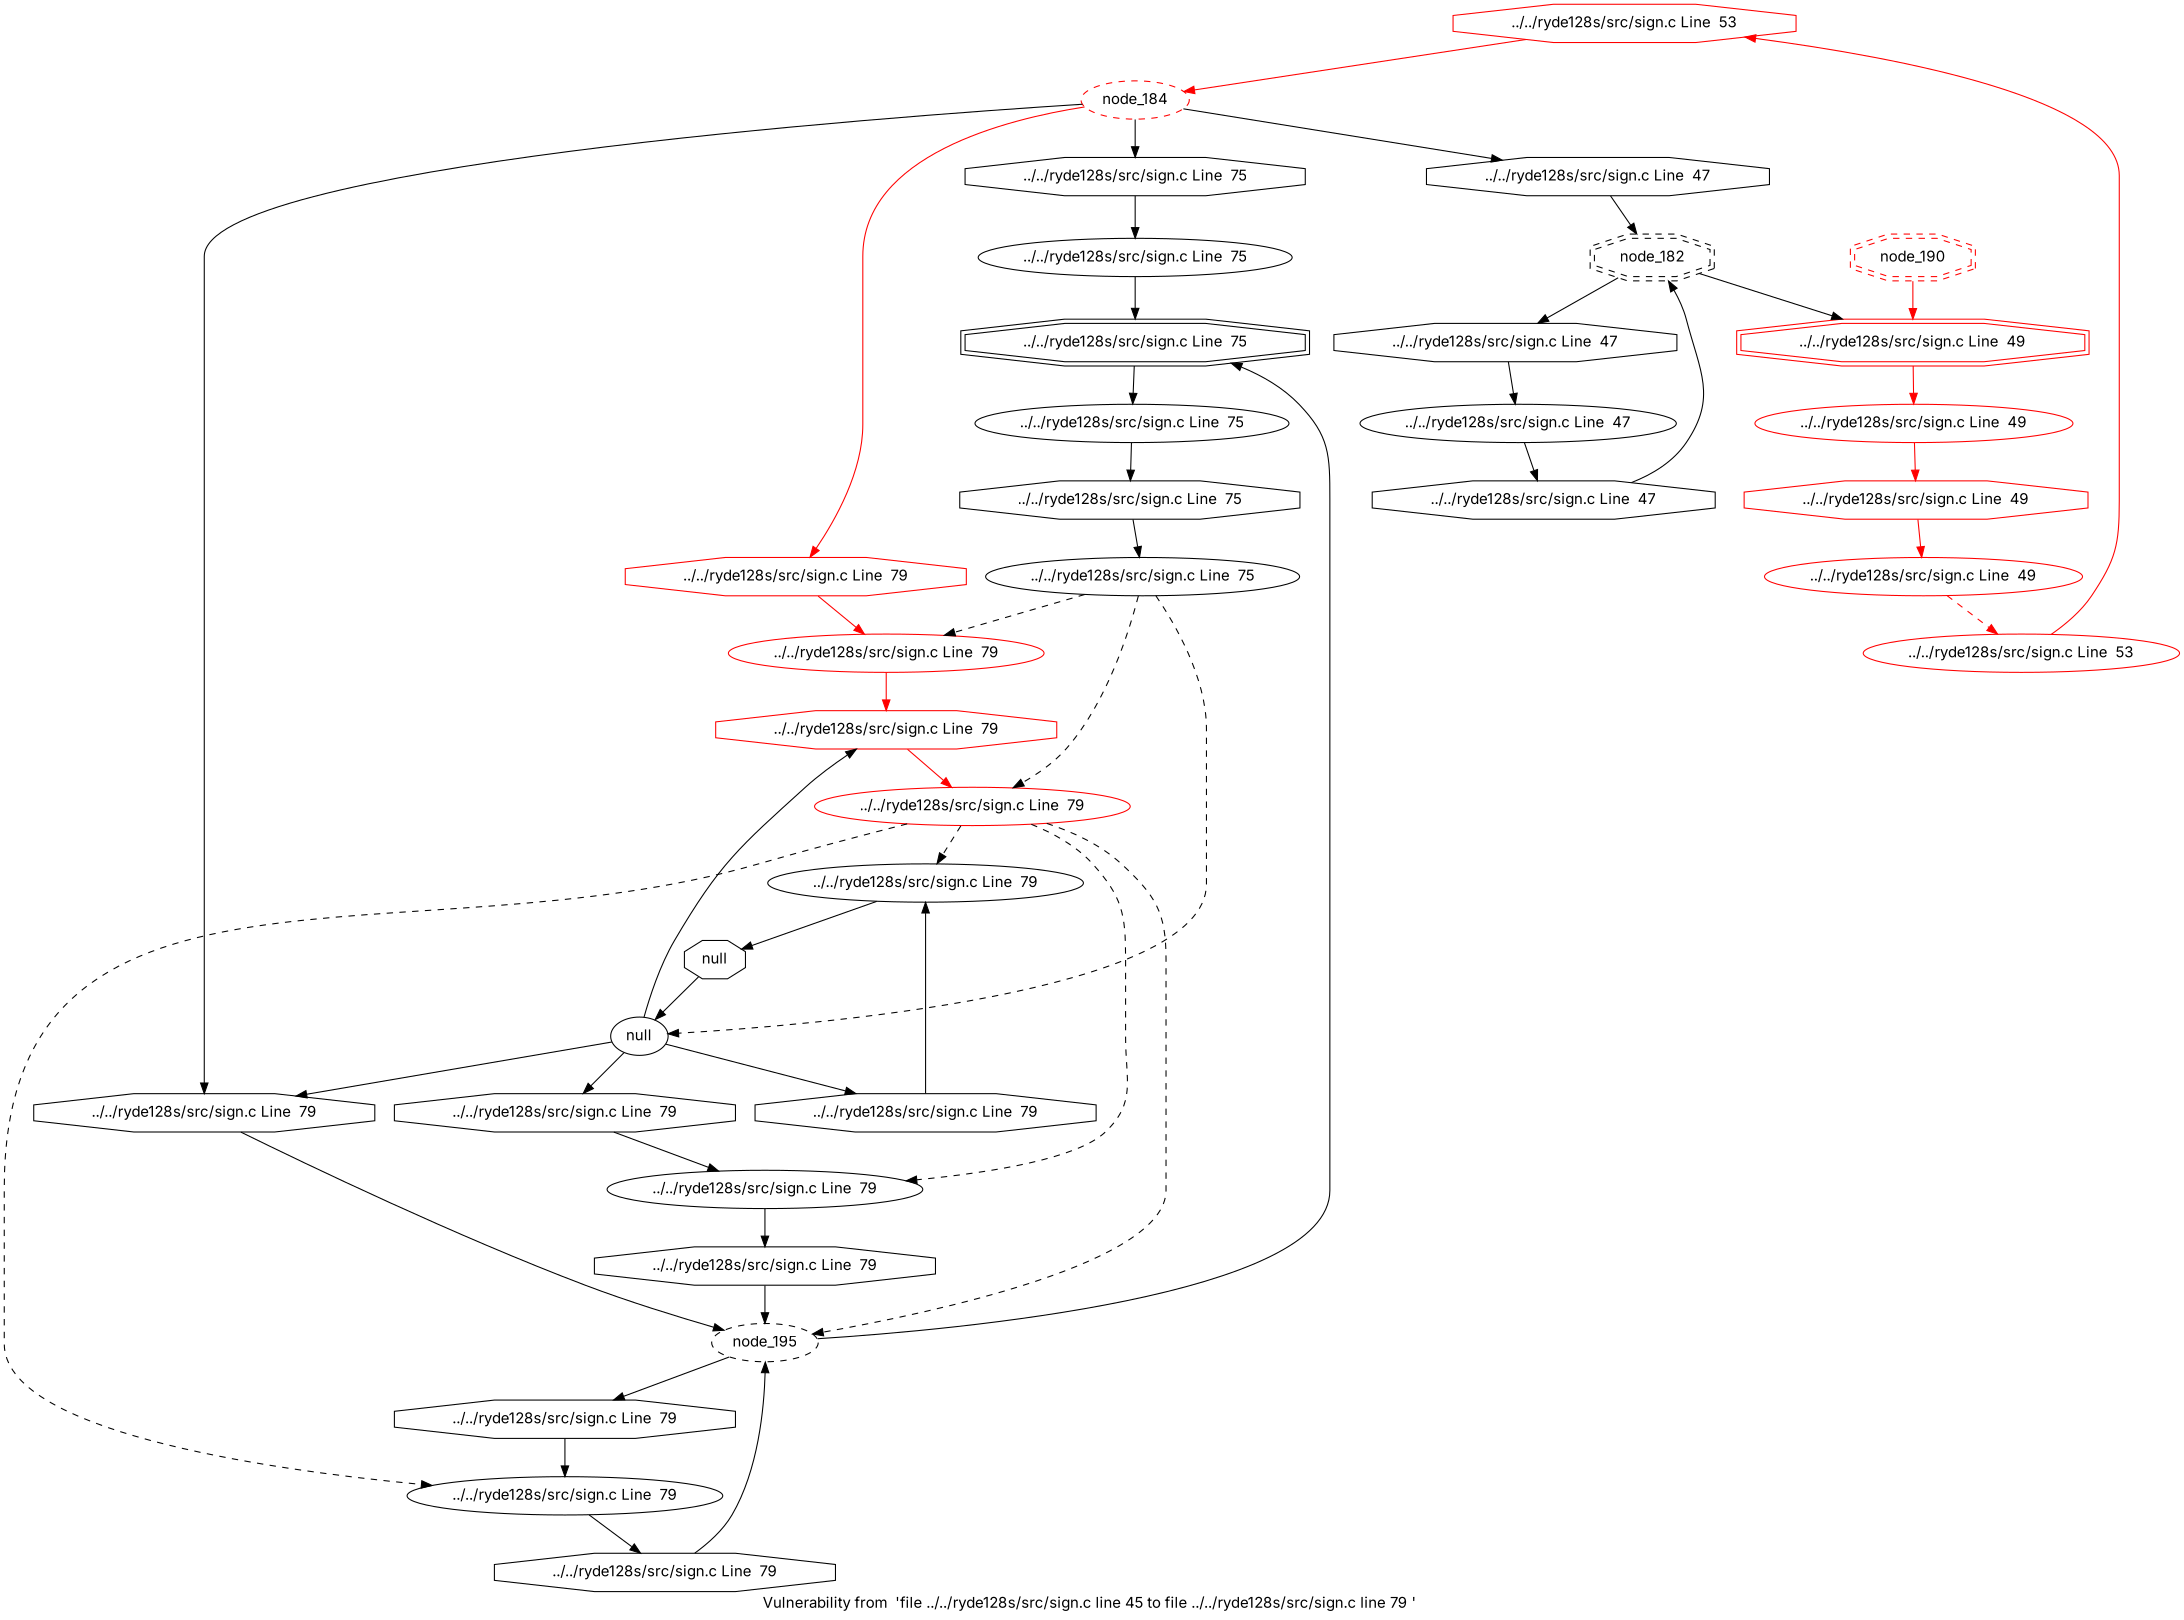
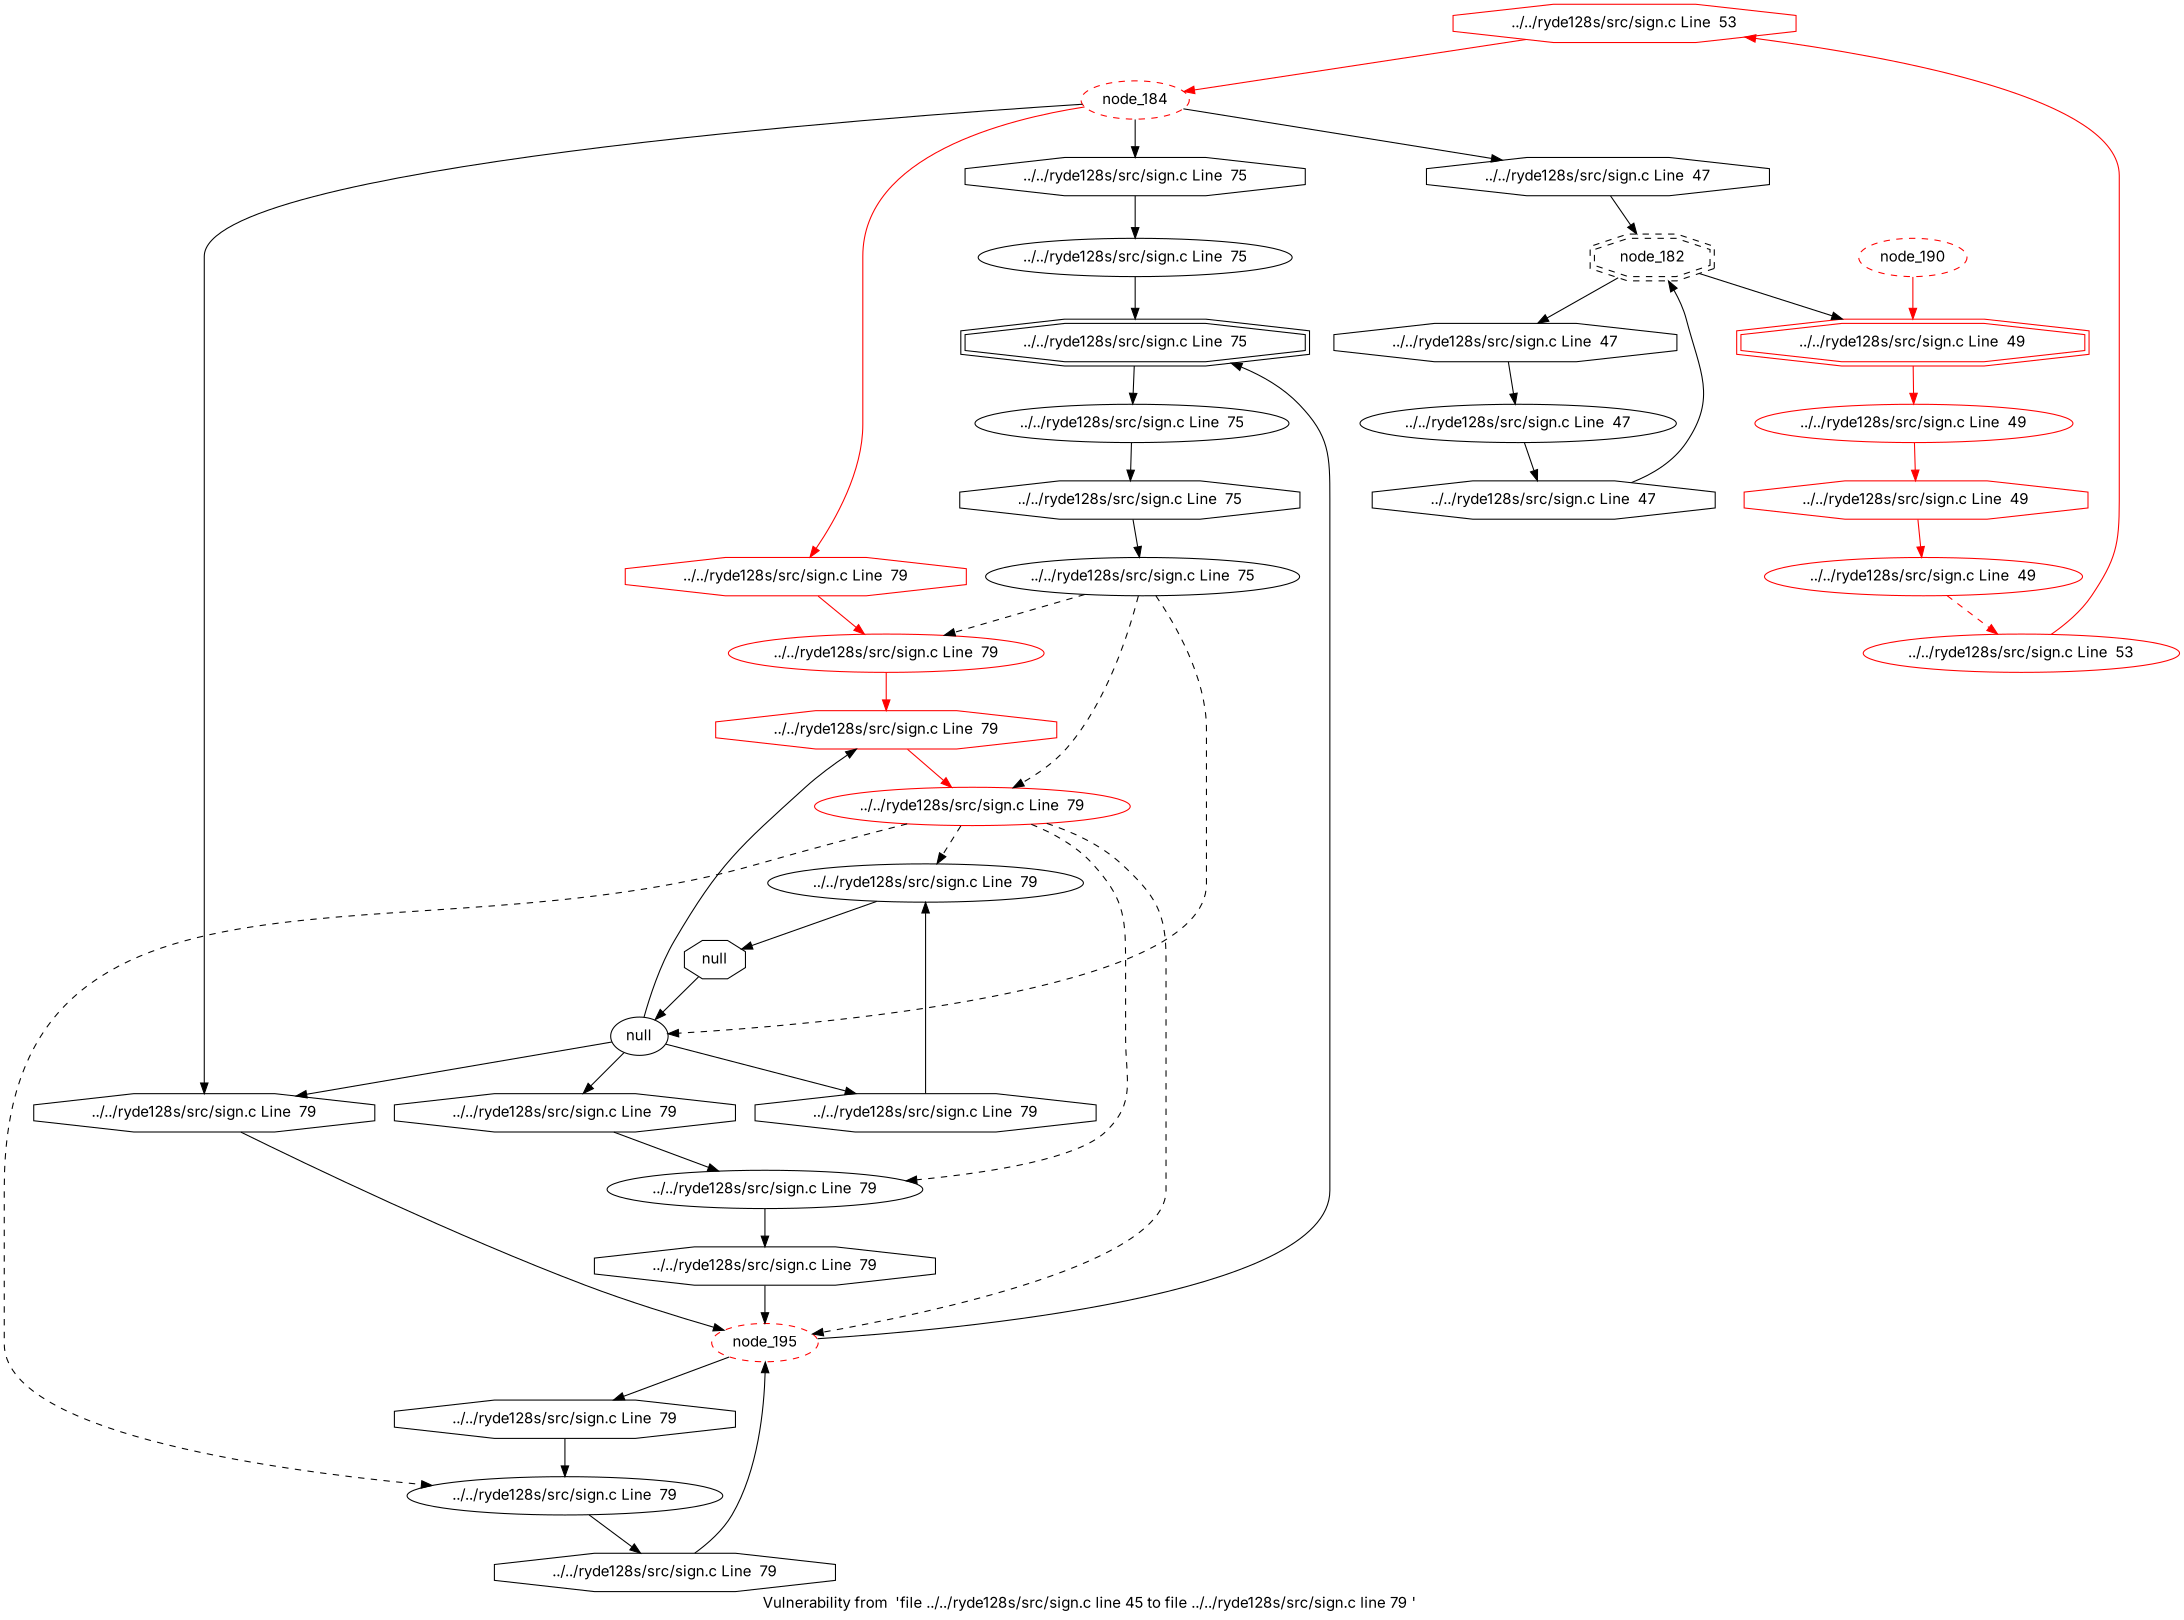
  digraph {
    fontname=Inter
    label="Vulnerability from  'file ../../ryde128s/src/sign.c line 45 to file ../../ryde128s/src/sign.c line 79 ' "
    node [fontname=Inter shape=octagon style=solid]
    edge [fontname=Inter]
    n1 [color=red label="../../ryde128s/src/sign.c Line  53"]
    node_184 [color=red shape=ellipse style=dashed]
    n3 [label="../../ryde128s/src/sign.c Line  75"]
    n4 [label="../../ryde128s/src/sign.c Line  79"]
    n5 [color=red label="../../ryde128s/src/sign.c Line  79"]
    n6 [label="../../ryde128s/src/sign.c Line  47"]
    n7 [label="../../ryde128s/src/sign.c Line  75" shape=ellipse]
-   node_195 [shape=ellipse style=dashed]
+   node_195 [shape=ellipse style=dashed color=red]
    n9 [color=red label="../../ryde128s/src/sign.c Line  79" shape=ellipse]
    node_182 [shape=doubleoctagon style=dashed]
    n11 [label="../../ryde128s/src/sign.c Line  75" shape=doubleoctagon]
    n12 [label="../../ryde128s/src/sign.c Line  79"]
    n13 [label="../../ryde128s/src/sign.c Line  75" shape=ellipse]
    n14 [label="../../ryde128s/src/sign.c Line  79" shape=ellipse]
    n15 [label="../../ryde128s/src/sign.c Line  75"]
    n16 [label="../../ryde128s/src/sign.c Line  79"]
    n17 [label="../../ryde128s/src/sign.c Line  75" shape=ellipse]
    n18 [label=null shape=ellipse]
    n19 [color=red label="../../ryde128s/src/sign.c Line  79" shape=ellipse]
    n20 [label="../../ryde128s/src/sign.c Line  79"]
    n21 [color=red label="../../ryde128s/src/sign.c Line  79"]
    n22 [label="../../ryde128s/src/sign.c Line  79"]
    n23 [label="../../ryde128s/src/sign.c Line  79" shape=ellipse]
    n24 [label="../../ryde128s/src/sign.c Line  79" shape=ellipse]
    n25 [label=null]
    n26 [label="../../ryde128s/src/sign.c Line  79"]
    n27 [color=red label="../../ryde128s/src/sign.c Line  49" shape=ellipse]
    n28 [color=red label="../../ryde128s/src/sign.c Line  49"]
    n29 [color=red label="../../ryde128s/src/sign.c Line  49" shape=ellipse]
    n30 [color=red label="../../ryde128s/src/sign.c Line  53" shape=ellipse]
    n31 [label="../../ryde128s/src/sign.c Line  47"]
    n32 [label="../../ryde128s/src/sign.c Line  47"]
    n33 [color=red label="../../ryde128s/src/sign.c Line  49" shape=doubleoctagon]
    n34 [label="../../ryde128s/src/sign.c Line  47" shape=ellipse]
-   node_190 [color=red shape=doubleoctagon style=dashed]
+   node_190 [color=red shape=ellipse style=dashed]
    n1 -> node_184 [color=red]
    node_184 -> n3
    node_184 -> n4
    node_184 -> n5 [color=red]
    node_184 -> n6
    n3 -> n7
    n4 -> node_195
    n5 -> n9 [color=red]
    n6 -> node_182
    n7 -> n11
    node_195 -> n11
    node_195 -> n12
    n9 -> n21 [color=red]
    node_182 -> n32
    node_182 -> n33
    n11 -> n13
    n12 -> n14
    n13 -> n15
    n14 -> n16
    n15 -> n17
    n16 -> node_195
    n17 -> n9 [style=dashed]
    n17 -> n18 [style=dashed]
    n17 -> n19 [style=dashed]
    n18 -> n4
    n18 -> n20
    n18 -> n21
    n18 -> n22
    n19 -> node_195 [style=dashed]
    n19 -> n14 [style=dashed]
    n19 -> n23 [style=dashed]
    n19 -> n24 [style=dashed]
    n20 -> n23
    n21 -> n19 [color=red]
    n22 -> n24
    n23 -> n25
    n24 -> n26
    n25 -> n18
    n26 -> node_195
    n27 -> n28 [color=red]
    n28 -> n29 [color=red]
    n29 -> n30 [color=red style=dashed]
    n30 -> n1 [color=red]
    n31 -> node_182
    n32 -> n34
    n33 -> n27 [color=red]
    n34 -> n31
    node_190 -> n33 [color=red]
  }
